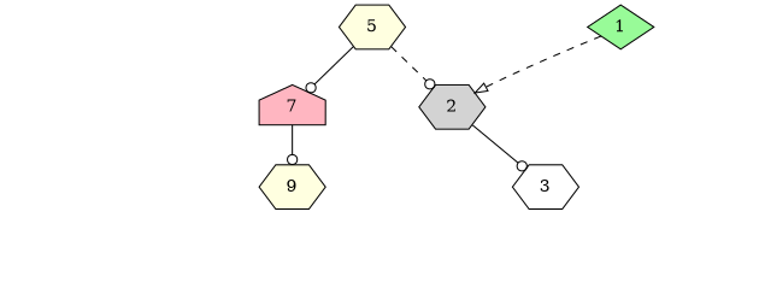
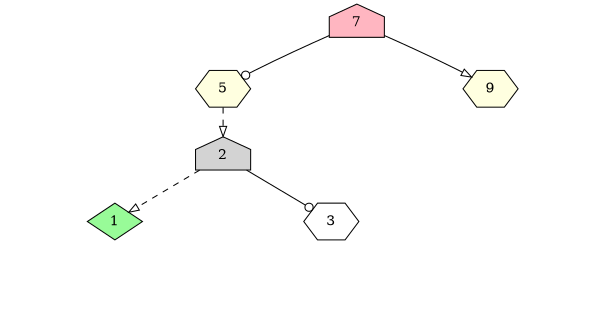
  digraph {
    nodesep=0
    ranksep=0.4
    node [fillcolor="#88E1F7" style=filled]
    edge [style=invisible arrowsize=0]
    n1 [fillcolor=lightyellow label=5 shape=hexagon]
-   n2 [fillcolor=lightgrey label=2 shape=hexagon]
+   n2 [fillcolor=lightgrey label=2 shape=house]
    n3 [fillcolor=lightpink label=7 shape=house]
    n4 [fillcolor=palegreen label=1 shape=diamond]
    n5 [fillcolor=white label=3 shape=hexagon]
    Invisible556512705 [style=invis]
    n7 [fillcolor=lightyellow label=9 shape=hexagon]
    Invisible1257241832 [style=invis]
    Invisible112526713 [style=invis]
    Invisible498322589 [style=invis]
-   n1 -> n2 [arrowhead=odot style=dashed arrowsize=""]
-   n1 -> n3 [arrowhead=odot style=solid arrowsize=""]
-   n4 -> n2 [arrowhead=onormal style=dashed arrowsize=""]
+   n1 -> n2 [arrowhead=onormal style=dashed arrowsize=""]
+   n3 -> n1 [arrowhead=odot style=solid arrowsize=""]
+   n2 -> n4 [arrowhead=onormal style=dashed arrowsize=""]
    n2 -> n5 [arrowhead=odot style=solid arrowsize=""]
    n3 -> Invisible556512705
-   n3 -> n7 [arrowhead=odot style=solid arrowsize=""]
+   n3 -> n7 [arrowhead=onormal style=solid arrowsize=""]
    n4 -> Invisible1257241832
    n4 -> Invisible1257241832
    n5 -> Invisible112526713
    n5 -> Invisible112526713
    n7 -> Invisible498322589
    n7 -> Invisible498322589
  }
